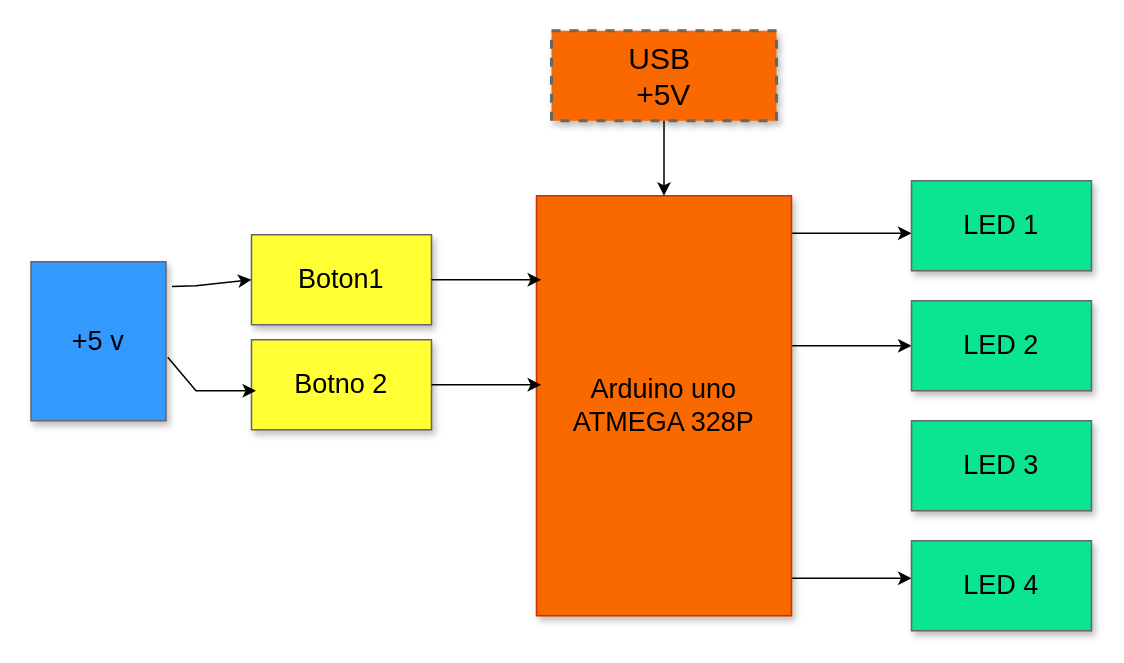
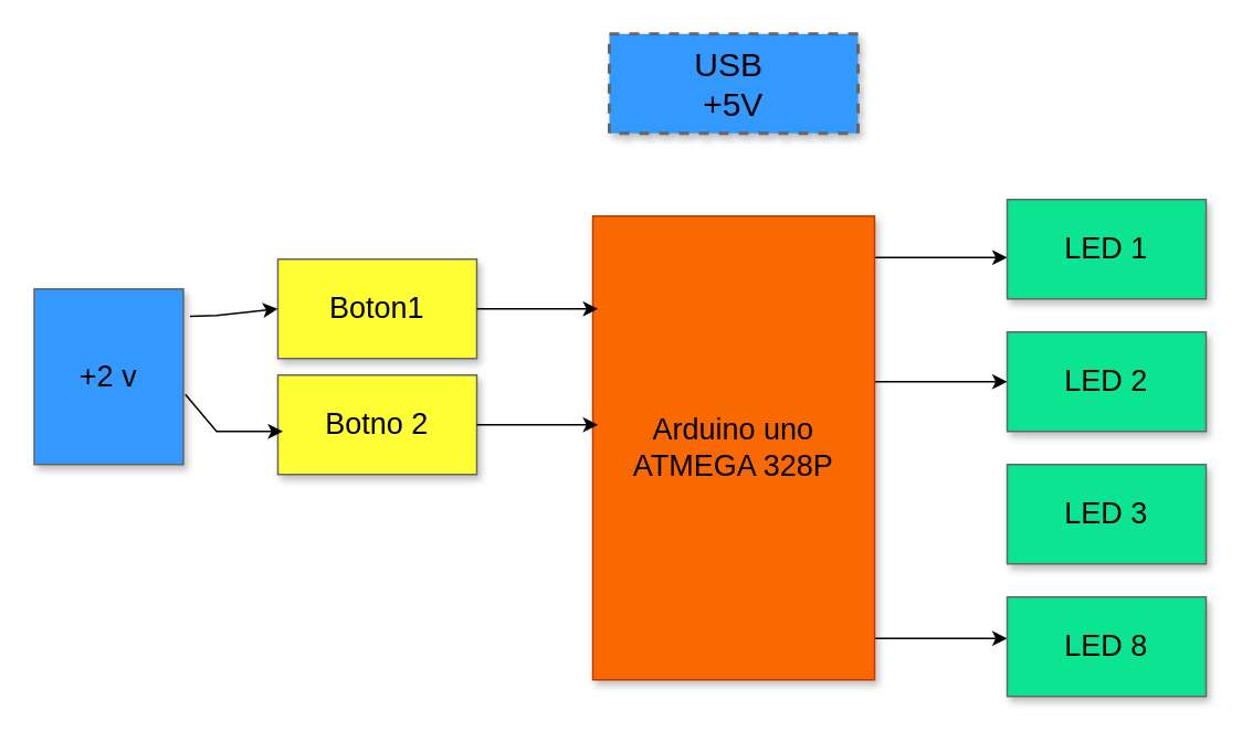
  <mxCell id="0" style=";html=1;" />
  <mxCell id="1" style=";html=1;" parent="0" />
- <mxCell id="2" value="USB&amp;nbsp;&lt;br&gt;+5V" style="whiteSpace=wrap;html=1;shadow=1;fontSize=20;fillColor=#fa6800;strokeColor=#666666;strokeWidth=2;dashed=1;" parent="1" vertex="1"><mxGeometry x="367" y="20" width="150" height="60" as="geometry" /></mxCell>
+ <mxCell id="2" value="USB&amp;nbsp;&lt;br&gt;+5V" style="whiteSpace=wrap;html=1;shadow=1;fontSize=20;fillColor=#3399FF;strokeColor=#666666;strokeWidth=2;dashed=1;" parent="1" vertex="1"><mxGeometry x="367" y="20" width="150" height="60" as="geometry" /></mxCell>
  <mxCell id="3" style="edgeStyle=elbowEdgeStyle;rounded=0;html=1;startArrow=none;startFill=0;jettySize=auto;orthogonalLoop=1;fontSize=18;elbow=vertical;" parent="1" source="6" target="7" edge="1"><mxGeometry relative="1" as="geometry" /></mxCell>
  <mxCell id="4" style="edgeStyle=elbowEdgeStyle;rounded=0;html=1;startArrow=none;startFill=0;jettySize=auto;orthogonalLoop=1;fontSize=18;elbow=vertical;" parent="1" source="6" target="8" edge="1"><mxGeometry relative="1" as="geometry" /></mxCell>
  <mxCell id="5" style="edgeStyle=elbowEdgeStyle;rounded=0;html=1;startArrow=none;startFill=0;jettySize=auto;orthogonalLoop=1;fontSize=18;elbow=vertical;" parent="1" source="6" target="10" edge="1"><mxGeometry relative="1" as="geometry" /></mxCell>
  <mxCell id="6" value="Arduino uno&lt;br&gt;ATMEGA 328P" style="whiteSpace=wrap;html=1;shadow=1;fontSize=18;fillColor=#fa6800;strokeColor=#C73500;fontColor=#000000;" parent="1" vertex="1"><mxGeometry x="357" y="130" width="170" height="280" as="geometry" /></mxCell>
  <mxCell id="7" value="LED 1" style="whiteSpace=wrap;html=1;shadow=1;fontSize=18;fillColor=#0BE591;strokeColor=#666666;" parent="1" vertex="1"><mxGeometry x="607" y="120" width="120" height="60" as="geometry" /></mxCell>
  <mxCell id="8" value="LED 2" style="whiteSpace=wrap;html=1;shadow=1;fontSize=18;fillColor=#0BE591;strokeColor=#666666;" parent="1" vertex="1"><mxGeometry x="607" y="200" width="120" height="60" as="geometry" /></mxCell>
  <mxCell id="9" value="LED 3" style="whiteSpace=wrap;html=1;shadow=1;fontSize=18;fillColor=#0BE591;strokeColor=#666666;" parent="1" vertex="1"><mxGeometry x="607" y="280" width="120" height="60" as="geometry" /></mxCell>
- <mxCell id="10" value="LED 4" style="whiteSpace=wrap;html=1;shadow=1;fontSize=18;fillColor=#0BE591;strokeColor=#666666;" parent="1" vertex="1"><mxGeometry x="607" y="360" width="120" height="60" as="geometry" /></mxCell>
+ <mxCell id="10" value="LED 8" style="whiteSpace=wrap;html=1;shadow=1;fontSize=18;fillColor=#0BE591;strokeColor=#666666;" parent="1" vertex="1"><mxGeometry x="607" y="360" width="120" height="60" as="geometry" /></mxCell>
  <mxCell id="11" value="Boton1" style="whiteSpace=wrap;html=1;shadow=1;fontSize=18;fillColor=#FFFF33;strokeColor=#666666;" parent="1" vertex="1"><mxGeometry x="167" y="156" width="120" height="60" as="geometry" /></mxCell>
- <mxCell id="12" value="+5 v" style="whiteSpace=wrap;html=1;shadow=1;fontSize=18;fillColor=#3399FF;strokeColor=#666666;" parent="1" vertex="1"><mxGeometry x="20" y="174" width="90" height="106" as="geometry" /></mxCell>
+ <mxCell id="12" value="+2 v" style="whiteSpace=wrap;html=1;shadow=1;fontSize=18;fillColor=#3399FF;strokeColor=#666666;" parent="1" vertex="1"><mxGeometry x="20" y="174" width="90" height="106" as="geometry" /></mxCell>
  <mxCell id="13" value="Botno 2" style="whiteSpace=wrap;html=1;shadow=1;fontSize=18;fillColor=#FFFF33;strokeColor=#666666;" parent="1" vertex="1"><mxGeometry x="167" y="226" width="120" height="60" as="geometry" /></mxCell>
  <mxCell id="14" value="" style="endArrow=classic;html=1;rounded=0;exitX=1;exitY=0.5;exitDx=0;exitDy=0;entryX=0.018;entryY=0.2;entryDx=0;entryDy=0;entryPerimeter=0;" edge="1" parent="1" source="11" target="6"><mxGeometry width="50" height="50" relative="1" as="geometry"><mxPoint x="320" y="166" as="sourcePoint" /><mxPoint x="350" y="186" as="targetPoint" /></mxGeometry></mxCell>
  <mxCell id="15" value="" style="endArrow=classic;html=1;rounded=0;exitX=1;exitY=0.5;exitDx=0;exitDy=0;entryX=0.018;entryY=0.45;entryDx=0;entryDy=0;entryPerimeter=0;" edge="1" parent="1" source="13" target="6"><mxGeometry width="50" height="50" relative="1" as="geometry"><mxPoint x="310" y="276" as="sourcePoint" /><mxPoint x="350" y="256" as="targetPoint" /></mxGeometry></mxCell>
  <mxCell id="16" value="" style="endArrow=classic;html=1;rounded=0;exitX=1.013;exitY=0.6;exitDx=0;exitDy=0;exitPerimeter=0;" edge="1" parent="1" source="12"><mxGeometry width="50" height="50" relative="1" as="geometry"><mxPoint x="120" y="236" as="sourcePoint" /><mxPoint x="170" y="260" as="targetPoint" /><Array as="points"><mxPoint x="130" y="260" /></Array></mxGeometry></mxCell>
  <mxCell id="17" value="" style="endArrow=classic;html=1;rounded=0;entryX=0;entryY=0.5;entryDx=0;entryDy=0;exitX=1.044;exitY=0.155;exitDx=0;exitDy=0;exitPerimeter=0;" edge="1" parent="1" source="12" target="11"><mxGeometry width="50" height="50" relative="1" as="geometry"><mxPoint x="130" y="166" as="sourcePoint" /><mxPoint x="110" y="190" as="targetPoint" /><Array as="points"><mxPoint x="130" y="190" /></Array></mxGeometry></mxCell>
- <mxCell id="18" value="" style="endArrow=classic;html=1;rounded=0;exitX=0.5;exitY=1;exitDx=0;exitDy=0;entryX=0.5;entryY=0;entryDx=0;entryDy=0;" edge="1" parent="1" source="2" target="6"><mxGeometry width="50" height="50" relative="1" as="geometry"><mxPoint x="430" y="256" as="sourcePoint" /><mxPoint x="480" y="206" as="targetPoint" /></mxGeometry></mxCell>
